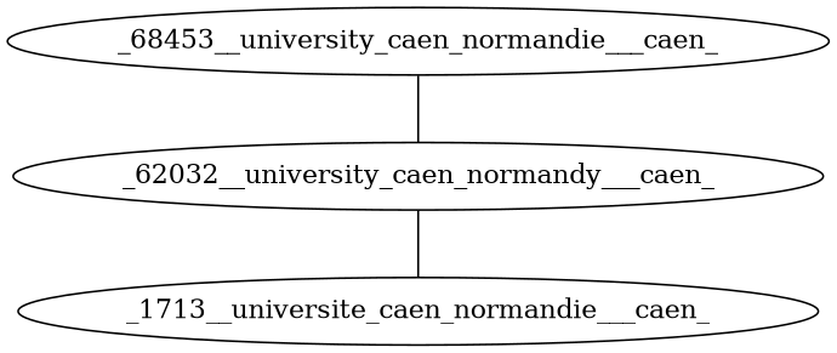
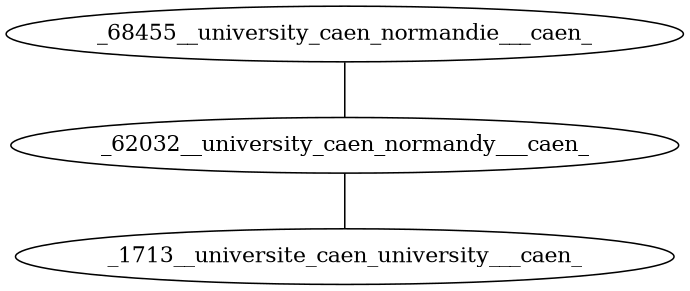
  graph {
    _62032__university_caen_normandy___caen_
-   _1713__universite_caen_normandie___caen_
-   _68455__university_caen_normandie___caen_ [label=_68453__university_caen_normandie___caen_]
+   _1713__universite_caen_normandie___caen_ [label=_1713__universite_caen_university___caen_]
+   _68455__university_caen_normandie___caen_
    _62032__university_caen_normandy___caen_ -- _1713__universite_caen_normandie___caen_
    _68455__university_caen_normandie___caen_ -- _62032__university_caen_normandy___caen_
  }
